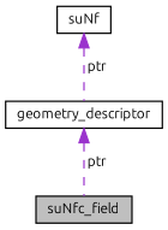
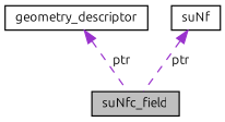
  digraph {
    fontname=Ubuntu
    node [color=black fillcolor=white fontname=Ubuntu fontsize=10 shape=record style=filled]
    edge [color=darkorchid3 dir=back fontname=Ubuntu fontsize=10 labelfontname=Helvetica labelfontsize=10 style=dashed]
    n1 [fillcolor=grey75 fontcolor=black height=0.2 label=suNfc_field width=0.4]
    n2 [height=0.2 label=geometry_descriptor width=0.4]
    n3 [height=0.2 label=suNf width=0.4]
    n2 -> n1 [label=" ptr"]
-   n3 -> n2 [label=" ptr"]
+   n3 -> n1 [label=" ptr"]
  }
